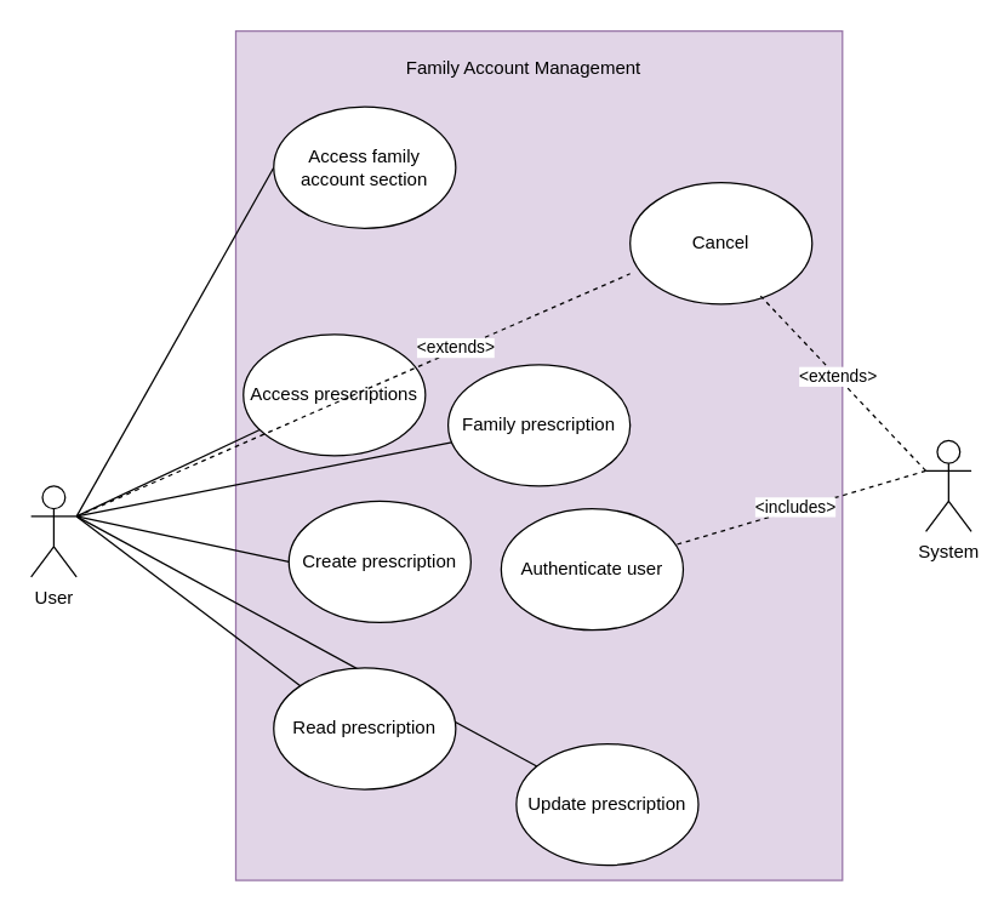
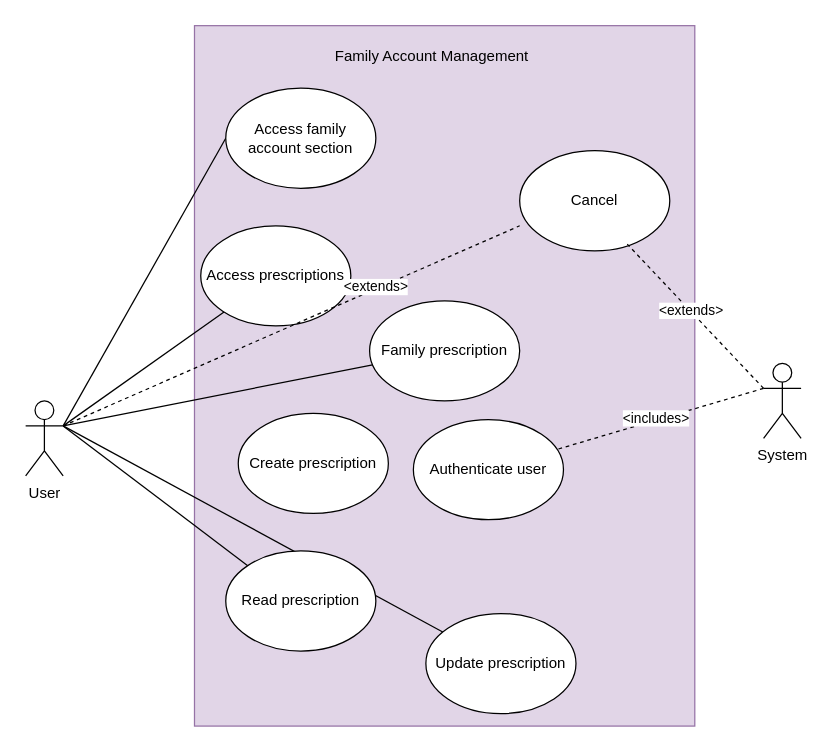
  <mxCell id="0" />
  <mxCell id="1" parent="0" />
  <mxCell id="2" value="" style="rounded=0;whiteSpace=wrap;html=1;fillColor=#e1d5e7;strokeColor=#9673a6;" vertex="1" parent="1"><mxGeometry x="155" y="20" width="400" height="560" as="geometry" /></mxCell>
  <mxCell id="3" style="rounded=0;orthogonalLoop=1;jettySize=auto;html=1;exitX=1;exitY=0.333;exitDx=0;exitDy=0;exitPerimeter=0;entryX=0;entryY=0.5;entryDx=0;entryDy=0;endArrow=none;endFill=0;" edge="1" parent="1" source="9" target="13"><mxGeometry relative="1" as="geometry" /></mxCell>
  <mxCell id="4" style="edgeStyle=none;rounded=0;orthogonalLoop=1;jettySize=auto;html=1;exitX=1;exitY=0.333;exitDx=0;exitDy=0;exitPerimeter=0;endArrow=none;endFill=0;" edge="1" parent="1" source="9" target="14"><mxGeometry relative="1" as="geometry" /></mxCell>
- <mxCell id="5" style="edgeStyle=none;rounded=0;orthogonalLoop=1;jettySize=auto;html=1;exitX=1;exitY=0.333;exitDx=0;exitDy=0;exitPerimeter=0;entryX=0;entryY=0.5;entryDx=0;entryDy=0;endArrow=none;endFill=0;" edge="1" parent="1" source="9" target="15"><mxGeometry relative="1" as="geometry" /></mxCell>
  <mxCell id="6" style="edgeStyle=none;rounded=0;orthogonalLoop=1;jettySize=auto;html=1;exitX=1;exitY=0.333;exitDx=0;exitDy=0;exitPerimeter=0;entryX=0;entryY=0;entryDx=0;entryDy=0;endArrow=none;endFill=0;" edge="1" parent="1" source="9" target="16"><mxGeometry relative="1" as="geometry" /></mxCell>
  <mxCell id="7" style="edgeStyle=none;rounded=0;orthogonalLoop=1;jettySize=auto;html=1;exitX=1;exitY=0.333;exitDx=0;exitDy=0;exitPerimeter=0;endArrow=none;endFill=0;" edge="1" parent="1" source="9" target="19"><mxGeometry relative="1" as="geometry" /></mxCell>
  <mxCell id="8" style="edgeStyle=none;rounded=0;orthogonalLoop=1;jettySize=auto;html=1;exitX=1;exitY=0.333;exitDx=0;exitDy=0;exitPerimeter=0;endArrow=none;endFill=0;" edge="1" parent="1" source="9" target="20"><mxGeometry relative="1" as="geometry" /></mxCell>
  <mxCell id="9" value="User" style="shape=umlActor;verticalLabelPosition=bottom;verticalAlign=top;html=1;outlineConnect=0;" vertex="1" parent="1"><mxGeometry x="20" y="320" width="30" height="60" as="geometry" /></mxCell>
  <mxCell id="10" style="edgeStyle=none;rounded=0;orthogonalLoop=1;jettySize=auto;html=1;exitX=0;exitY=0.333;exitDx=0;exitDy=0;exitPerimeter=0;endArrow=none;endFill=0;dashed=1;" edge="1" parent="1" source="12" target="17"><mxGeometry relative="1" as="geometry" /></mxCell>
  <mxCell id="11" value="&amp;lt;includes&amp;gt;" style="edgeLabel;html=1;align=center;verticalAlign=middle;resizable=0;points=[];" vertex="1" connectable="0" parent="10"><mxGeometry x="0.051" y="-2" relative="1" as="geometry"><mxPoint as="offset" /></mxGeometry></mxCell>
  <mxCell id="12" value="System" style="shape=umlActor;verticalLabelPosition=bottom;verticalAlign=top;html=1;outlineConnect=0;" vertex="1" parent="1"><mxGeometry x="610" y="290" width="30" height="60" as="geometry" /></mxCell>
  <mxCell id="13" value="Access family account section" style="ellipse;whiteSpace=wrap;html=1;" vertex="1" parent="1"><mxGeometry x="180" y="70" width="120" height="80" as="geometry" /></mxCell>
- <mxCell id="14" value="Access prescriptions" style="ellipse;whiteSpace=wrap;html=1;" vertex="1" parent="1"><mxGeometry x="160" y="220" width="120" height="80" as="geometry" /></mxCell>
+ <mxCell id="14" value="Access prescriptions" style="ellipse;whiteSpace=wrap;html=1;" vertex="1" parent="1"><mxGeometry x="160" y="180" width="120" height="80" as="geometry" /></mxCell>
  <mxCell id="15" value="Create prescription" style="ellipse;whiteSpace=wrap;html=1;" vertex="1" parent="1"><mxGeometry x="190" y="330" width="120" height="80" as="geometry" /></mxCell>
  <mxCell id="16" value="Read prescription" style="ellipse;whiteSpace=wrap;html=1;" vertex="1" parent="1"><mxGeometry x="180" y="440" width="120" height="80" as="geometry" /></mxCell>
  <mxCell id="17" value="Authenticate user" style="ellipse;whiteSpace=wrap;html=1;" vertex="1" parent="1"><mxGeometry x="330" y="335" width="120" height="80" as="geometry" /></mxCell>
  <mxCell id="18" value="Cancel" style="ellipse;whiteSpace=wrap;html=1;" vertex="1" parent="1"><mxGeometry x="415" y="120" width="120" height="80" as="geometry" /></mxCell>
  <mxCell id="19" value="Update prescription" style="ellipse;whiteSpace=wrap;html=1;" vertex="1" parent="1"><mxGeometry x="340" y="490" width="120" height="80" as="geometry" /></mxCell>
  <mxCell id="20" value="Family prescription" style="ellipse;whiteSpace=wrap;html=1;" vertex="1" parent="1"><mxGeometry x="295" y="240" width="120" height="80" as="geometry" /></mxCell>
  <mxCell id="21" style="edgeStyle=none;rounded=0;orthogonalLoop=1;jettySize=auto;html=1;exitX=0;exitY=0.333;exitDx=0;exitDy=0;exitPerimeter=0;entryX=0.717;entryY=0.934;entryDx=0;entryDy=0;entryPerimeter=0;endArrow=none;endFill=0;dashed=1;" edge="1" parent="1" source="12" target="18"><mxGeometry relative="1" as="geometry" /></mxCell>
  <mxCell id="22" value="&amp;lt;extends&amp;gt;" style="edgeLabel;html=1;align=center;verticalAlign=middle;resizable=0;points=[];" vertex="1" connectable="0" parent="21"><mxGeometry x="0.074" y="-1" relative="1" as="geometry"><mxPoint x="-1" as="offset" /></mxGeometry></mxCell>
  <mxCell id="23" style="edgeStyle=none;rounded=0;orthogonalLoop=1;jettySize=auto;html=1;exitX=1;exitY=0.333;exitDx=0;exitDy=0;exitPerimeter=0;entryX=0;entryY=0.75;entryDx=0;entryDy=0;entryPerimeter=0;endArrow=none;endFill=0;dashed=1;" edge="1" parent="1" source="9" target="18"><mxGeometry relative="1" as="geometry" /></mxCell>
  <mxCell id="24" value="&amp;lt;extends&amp;gt;" style="edgeLabel;html=1;align=center;verticalAlign=middle;resizable=0;points=[];" vertex="1" connectable="0" parent="23"><mxGeometry x="0.37" y="2" relative="1" as="geometry"><mxPoint as="offset" /></mxGeometry></mxCell>
  <mxCell id="25" value="Family Account Management" style="text;html=1;align=center;verticalAlign=middle;whiteSpace=wrap;rounded=0;" vertex="1" parent="1"><mxGeometry x="260" y="30" width="170" height="30" as="geometry" /></mxCell>
